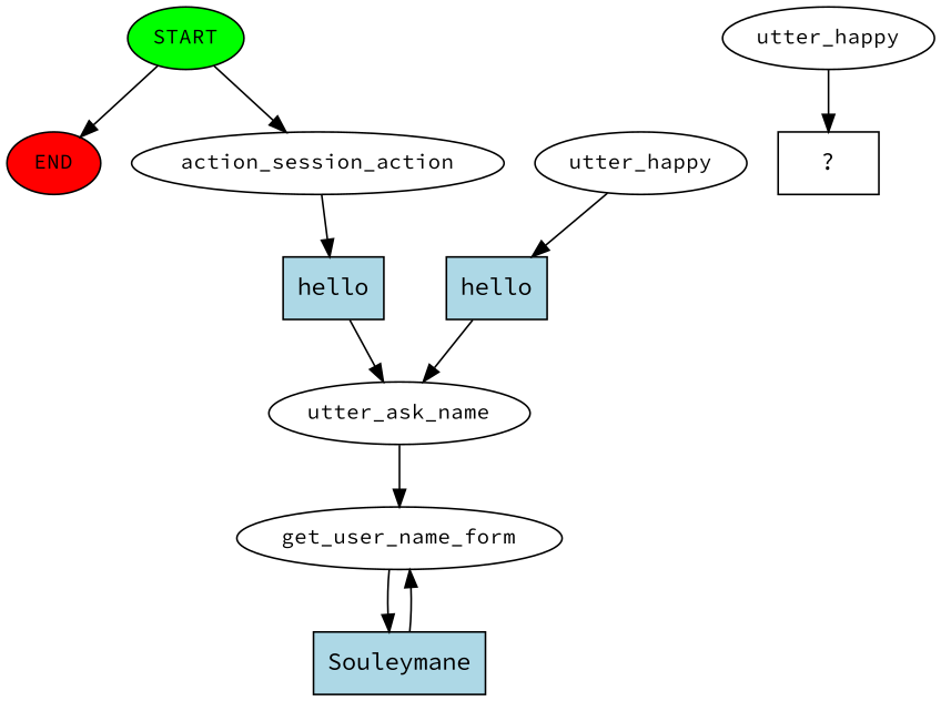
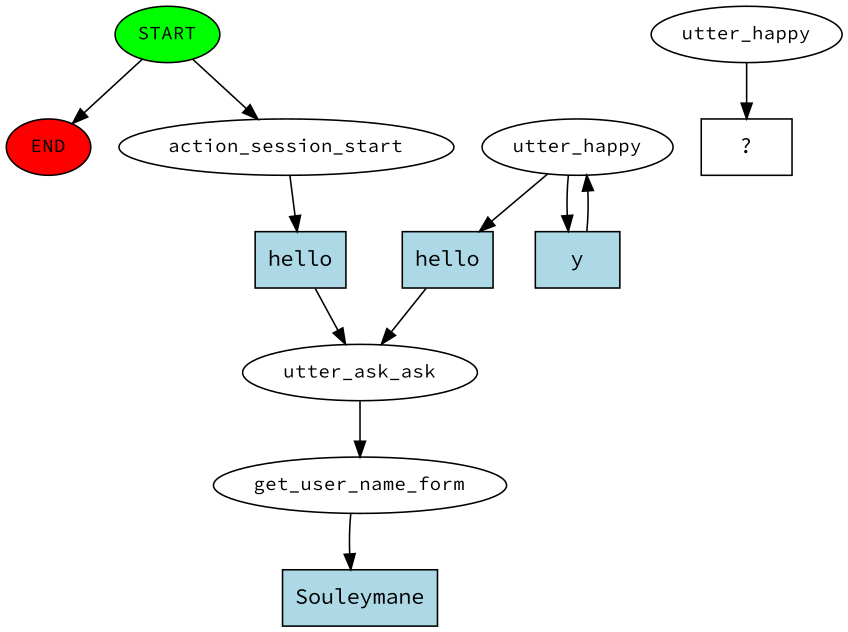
  digraph {
    fontname="Source Code Pro"
    node [fontname="Source Code Pro" fontsize=12]
    edge [fontname="Source Code Pro"]
    n1 [fillcolor=green label=START style=filled]
    n2 [fillcolor=red label=END style=filled]
-   n3 [label=action_session_action]
+   n3 [label=action_session_start]
    n4 [fillcolor=lightblue label=hello shape=rect style=filled fontsize=""]
-   n5 [label=utter_ask_name]
+   n5 [label=utter_ask_ask]
    n6 [label=get_user_name_form]
    n7 [fillcolor=lightblue label=Souleymane shape=rect style=filled fontsize=""]
    n8 [label=utter_happy]
    n9 [fillcolor=lightblue label=hello shape=rect style=filled fontsize=""]
+   n10 [fillcolor=lightblue label=y shape=rect style=filled fontsize=""]
    n11 [label=utter_happy]
    n12 [label="  ?  " shape=rect fontsize=""]
    n1 -> n2
    n1 -> n3
    n3 -> n4
    n4 -> n5
    n5 -> n6
    n6 -> n7
-   n7 -> n6
    n8 -> n9
+   n8 -> n10
    n9 -> n5
+   n10 -> n8
    n11 -> n12
  }
